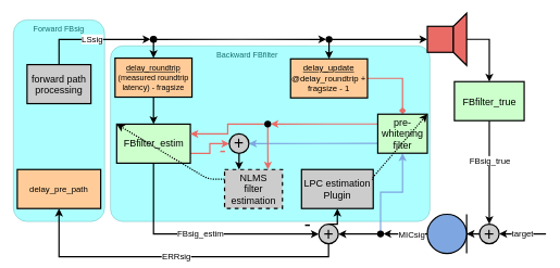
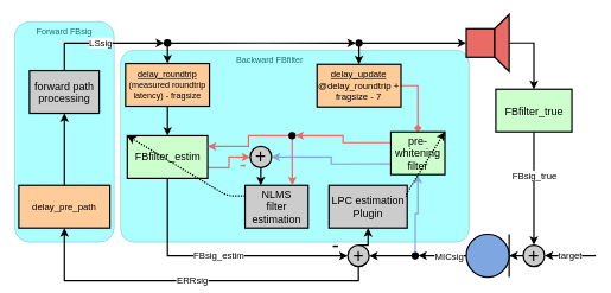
  <mxCell id="0" />
  <mxCell id="1" parent="0" />
  <mxCell id="2" value="Forward FBsig" style="rounded=1;whiteSpace=wrap;html=1;shadow=0;glass=0;sketch=0;fontColor=#166E6E;strokeColor=#166E6E;fillColor=#33FFFF;gradientColor=none;gradientDirection=radial;opacity=40;verticalAlign=top;align=center;" parent="1" vertex="1"><mxGeometry x="20" y="30" width="140" height="310" as="geometry" /></mxCell>
  <mxCell id="3" value="Backward FBfilter&amp;nbsp; &amp;nbsp; &amp;nbsp; &amp;nbsp; &amp;nbsp; &amp;nbsp; &amp;nbsp; &amp;nbsp; &amp;nbsp; &amp;nbsp; &amp;nbsp;" style="rounded=1;whiteSpace=wrap;html=1;shadow=0;glass=0;sketch=0;fontColor=#166E6E;strokeColor=#166E6E;fillColor=#33FFFF;gradientColor=none;gradientDirection=radial;opacity=40;arcSize=7;verticalAlign=top;" parent="1" vertex="1"><mxGeometry x="169" y="70" width="490" height="270" as="geometry" /></mxCell>
  <mxCell id="4" value="" style="group;" parent="1" vertex="1" connectable="0"><mxGeometry x="655" y="20.005" width="60.305" height="80" as="geometry" /></mxCell>
  <mxCell id="5" value="" style="rounded=0;whiteSpace=wrap;html=1;strokeWidth=2;fillColor=#EA6B66;" parent="4" vertex="1"><mxGeometry y="19.995" width="40" height="40" as="geometry" /></mxCell>
  <mxCell id="6" value="" style="shape=trapezoid;perimeter=trapezoidPerimeter;whiteSpace=wrap;html=1;fixedSize=1;rotation=-90;strokeWidth=2;fillColor=#EA6B66;" parent="4" vertex="1"><mxGeometry x="10.15" y="29.845" width="80" height="20.31" as="geometry" /></mxCell>
  <mxCell id="7" value="" style="group" parent="1" vertex="1" connectable="0"><mxGeometry x="655" y="328.95" width="60.3" height="60.3" as="geometry" /></mxCell>
  <mxCell id="8" value="" style="endArrow=none;html=1;strokeWidth=2;" parent="7" edge="1"><mxGeometry width="50" height="50" relative="1" as="geometry"><mxPoint x="60.3" y="60" as="sourcePoint" /><mxPoint x="60.3" as="targetPoint" /></mxGeometry></mxCell>
  <mxCell id="9" value="" style="ellipse;whiteSpace=wrap;html=1;aspect=fixed;strokeWidth=2;fillColor=#7EA6E0;" parent="7" vertex="1"><mxGeometry width="60.3" height="60.3" as="geometry" /></mxCell>
  <mxCell id="10" value="" style="edgeStyle=orthogonalEdgeStyle;rounded=0;orthogonalLoop=1;jettySize=auto;html=1;entryX=1;entryY=0.5;entryDx=0;entryDy=0;strokeWidth=2;" parent="1" source="12" target="9" edge="1"><mxGeometry x="-0.455" relative="1" as="geometry"><mxPoint as="offset" /></mxGeometry></mxCell>
  <mxCell id="11" value="&lt;font style=&quot;font-size: 13px&quot;&gt;target&lt;/font&gt;" style="edgeStyle=orthogonalEdgeStyle;rounded=0;orthogonalLoop=1;jettySize=auto;html=1;strokeWidth=2;startArrow=classic;startFill=1;endArrow=none;endFill=0;" parent="1" source="12" edge="1"><mxGeometry relative="1" as="geometry"><mxPoint x="837" y="359" as="targetPoint" /><Array as="points"><mxPoint x="837" y="359" /><mxPoint x="837" y="359" /></Array></mxGeometry></mxCell>
  <mxCell id="12" value="&lt;font style=&quot;font-size: 27px&quot;&gt;+&lt;/font&gt;" style="ellipse;whiteSpace=wrap;html=1;aspect=fixed;strokeWidth=2;fillColor=#CCCCCC;" parent="1" vertex="1"><mxGeometry x="735" y="344.02" width="30.15" height="30.15" as="geometry" /></mxCell>
  <mxCell id="13" style="edgeStyle=orthogonalEdgeStyle;rounded=0;orthogonalLoop=1;jettySize=auto;html=1;startArrow=none;startFill=0;endArrow=classic;endFill=1;strokeWidth=2;" parent="1" source="15" target="12" edge="1"><mxGeometry relative="1" as="geometry" /></mxCell>
  <mxCell id="14" value="FBsig_true" style="edgeLabel;html=1;align=center;verticalAlign=middle;resizable=0;points=[];fontSize=13;" vertex="1" connectable="0" parent="13"><mxGeometry x="-0.227" relative="1" as="geometry"><mxPoint as="offset" /></mxGeometry></mxCell>
  <mxCell id="15" value="&lt;span style=&quot;font-size: 15px&quot;&gt;FBfilter_true&lt;/span&gt;" style="rounded=0;whiteSpace=wrap;html=1;strokeColor=#000000;strokeWidth=2;fillColor=#CCFFCC;" parent="1" vertex="1"><mxGeometry x="696.57" y="125" width="107" height="60" as="geometry" /></mxCell>
  <mxCell id="16" style="edgeStyle=orthogonalEdgeStyle;rounded=0;orthogonalLoop=1;jettySize=auto;html=1;startArrow=none;startFill=0;endArrow=classic;endFill=1;strokeWidth=2;exitX=0.5;exitY=1;exitDx=0;exitDy=0;" parent="1" source="6" target="15" edge="1"><mxGeometry relative="1" as="geometry" /></mxCell>
  <mxCell id="17" value="&lt;font style=&quot;font-size: 13px&quot;&gt;ERRsig&lt;/font&gt;" style="edgeStyle=orthogonalEdgeStyle;rounded=0;orthogonalLoop=1;jettySize=auto;html=1;exitX=0.5;exitY=1;exitDx=0;exitDy=0;entryX=0.5;entryY=1;entryDx=0;entryDy=0;startArrow=none;startFill=0;endArrow=classic;endFill=1;strokeWidth=2;" parent="1" source="19" target="21" edge="1"><mxGeometry relative="1" as="geometry" /></mxCell>
  <mxCell id="18" style="edgeStyle=orthogonalEdgeStyle;rounded=0;orthogonalLoop=1;jettySize=auto;html=1;exitX=0.5;exitY=0;exitDx=0;exitDy=0;entryX=0.5;entryY=1;entryDx=0;entryDy=0;startArrow=none;startFill=0;endArrow=classic;endFill=1;strokeWidth=2;" parent="1" source="19" target="48" edge="1"><mxGeometry relative="1" as="geometry"><Array as="points" /></mxGeometry></mxCell>
  <mxCell id="19" value="&lt;font style=&quot;font-size: 26px&quot;&gt;+&lt;/font&gt;" style="ellipse;whiteSpace=wrap;html=1;aspect=fixed;strokeColor=#000000;strokeWidth=2;fillColor=#CCCCCC;" parent="1" vertex="1"><mxGeometry x="488.5" y="344.27" width="30" height="30" as="geometry" /></mxCell>
+ <mxCell id="20" style="edgeStyle=orthogonalEdgeStyle;rounded=0;orthogonalLoop=1;jettySize=auto;html=1;entryX=0.5;entryY=1;entryDx=0;entryDy=0;startArrow=none;startFill=0;endArrow=classic;endFill=1;strokeWidth=2;" parent="1" source="21" target="23" edge="1"><mxGeometry relative="1" as="geometry" /></mxCell>
  <mxCell id="21" value="&lt;font style=&quot;font-size: 13px&quot;&gt;delay_pre_path&lt;/font&gt;" style="rounded=0;whiteSpace=wrap;html=1;strokeColor=#000000;strokeWidth=2;fillColor=#FFCC99;" parent="1" vertex="1"><mxGeometry x="26" y="260.1" width="128" height="60" as="geometry" /></mxCell>
  <mxCell id="22" value="&lt;font style=&quot;font-size: 13px&quot;&gt;LSsig&lt;/font&gt;" style="edgeStyle=orthogonalEdgeStyle;rounded=0;orthogonalLoop=1;jettySize=auto;html=1;exitX=0.5;exitY=0;exitDx=0;exitDy=0;entryX=0;entryY=0.5;entryDx=0;entryDy=0;startArrow=none;startFill=0;endArrow=classic;endFill=1;strokeWidth=2;" parent="1" source="23" target="37" edge="1"><mxGeometry relative="1" as="geometry"><Array as="points"><mxPoint x="90" y="60" /></Array></mxGeometry></mxCell>
  <mxCell id="23" value="&lt;font style=&quot;font-size: 15px&quot;&gt;forward path&lt;br&gt;processing&lt;/font&gt;" style="rounded=0;whiteSpace=wrap;html=1;strokeColor=#000000;strokeWidth=2;fillColor=#CCCCCC;" parent="1" vertex="1"><mxGeometry x="41" y="98.85" width="98" height="60" as="geometry" /></mxCell>
  <mxCell id="24" style="edgeStyle=orthogonalEdgeStyle;rounded=0;orthogonalLoop=1;jettySize=auto;html=1;exitX=1;exitY=0.5;exitDx=0;exitDy=0;entryX=0.5;entryY=0;entryDx=0;entryDy=0;startArrow=none;startFill=0;endArrow=diamond;endFill=1;strokeColor=#EA6B66;strokeWidth=2;" parent="1" source="25" target="51" edge="1"><mxGeometry relative="1" as="geometry" /></mxCell>
- <mxCell id="25" value="&lt;font style=&quot;font-size: 13px&quot;&gt;&lt;u&gt;delay_update&lt;br&gt;&lt;/u&gt;@delay_roundtrip + fragsize - 1&lt;br&gt;&lt;/font&gt;" style="rounded=0;whiteSpace=wrap;html=1;strokeColor=#000000;strokeWidth=2;fillColor=#FFCC99;" parent="1" vertex="1"><mxGeometry x="445.25" y="90" width="118" height="60" as="geometry" /></mxCell>
- <mxCell id="26" value="&lt;font style=&quot;font-size: 15px&quot;&gt;NLMS &lt;br&gt;filter estimation&lt;/font&gt;" style="rounded=0;whiteSpace=wrap;html=1;strokeColor=#000000;strokeWidth=2;fillColor=#CCCCCC;dashed=1;" parent="1" vertex="1"><mxGeometry x="344" y="260.1" width="88.75" height="60" as="geometry" /></mxCell>
+ <mxCell id="25" value="&lt;font style=&quot;font-size: 13px&quot;&gt;&lt;u&gt;delay_update&lt;br&gt;&lt;/u&gt;@delay_roundtrip + fragsize - 7&lt;br&gt;&lt;/font&gt;" style="rounded=0;whiteSpace=wrap;html=1;strokeColor=#000000;strokeWidth=2;fillColor=#FFCC99;" parent="1" vertex="1"><mxGeometry x="445.25" y="90" width="118" height="60" as="geometry" /></mxCell>
+ <mxCell id="26" value="&lt;font style=&quot;font-size: 15px&quot;&gt;NLMS &lt;br&gt;filter estimation&lt;/font&gt;" style="rounded=0;whiteSpace=wrap;html=1;strokeColor=#000000;strokeWidth=2;fillColor=#CCCCCC;" parent="1" vertex="1"><mxGeometry x="344" y="260.1" width="88.75" height="60" as="geometry" /></mxCell>
  <mxCell id="27" style="edgeStyle=orthogonalEdgeStyle;rounded=0;orthogonalLoop=1;jettySize=auto;html=1;entryX=0.5;entryY=0;entryDx=0;entryDy=0;startArrow=none;startFill=0;endArrow=classic;endFill=1;strokeWidth=2;" parent="1" source="28" target="34" edge="1"><mxGeometry relative="1" as="geometry" /></mxCell>
  <mxCell id="28" value="&lt;u&gt;delay_roundtrip&lt;/u&gt;&lt;br&gt;(measured roundtrip latency) - fragsize" style="rounded=0;whiteSpace=wrap;html=1;strokeColor=#000000;strokeWidth=2;fillColor=#FFCC99;" parent="1" vertex="1"><mxGeometry x="176" y="88.85" width="118" height="60" as="geometry" /></mxCell>
  <mxCell id="29" value="&lt;font style=&quot;font-size: 13px&quot;&gt;FBsig_estim&lt;/font&gt;" style="edgeStyle=orthogonalEdgeStyle;rounded=0;orthogonalLoop=1;jettySize=auto;html=1;entryX=0;entryY=0.5;entryDx=0;entryDy=0;startArrow=none;startFill=0;endArrow=classic;endFill=1;strokeWidth=2;exitX=0.5;exitY=1;exitDx=0;exitDy=0;" parent="1" source="34" target="19" edge="1"><mxGeometry relative="1" as="geometry" /></mxCell>
  <mxCell id="30" value="&lt;font style=&quot;font-size: 30px&quot;&gt;-&lt;/font&gt;" style="edgeLabel;html=1;align=center;verticalAlign=middle;resizable=0;points=[];labelBackgroundColor=none;" parent="29" vertex="1" connectable="0"><mxGeometry x="0.928" y="2" relative="1" as="geometry"><mxPoint x="-5" y="-13" as="offset" /></mxGeometry></mxCell>
  <mxCell id="31" style="edgeStyle=orthogonalEdgeStyle;rounded=0;orthogonalLoop=1;jettySize=auto;html=1;exitX=1;exitY=0.75;exitDx=0;exitDy=0;entryX=0;entryY=0.5;entryDx=0;entryDy=0;startArrow=none;startFill=0;endArrow=classic;endFill=1;strokeWidth=2;strokeColor=#EA6B66;" parent="1" source="34" target="57" edge="1"><mxGeometry relative="1" as="geometry"><mxPoint x="401" y="235.35" as="targetPoint" /></mxGeometry></mxCell>
  <mxCell id="32" value="&lt;span style=&quot;color: rgba(0 , 0 , 0 , 0) ; font-family: monospace ; font-size: 0px ; background-color: rgb(248 , 249 , 250)&quot;&gt;%3CmxGraphModel%3E%3Croot%3E%3CmxCell%20id%3D%220%22%2F%3E%3CmxCell%20id%3D%221%22%20parent%3D%220%22%2F%3E%3CmxCell%20id%3D%222%22%20value%3D%22%26lt%3Bfont%20style%3D%26quot%3Bfont-size%3A%2026px%26quot%3B%26gt%3B%2B%26lt%3B%2Ffont%26gt%3B%22%20style%3D%22ellipse%3BwhiteSpace%3Dwrap%3Bhtml%3D1%3Baspect%3Dfixed%3BstrokeColor%3D%23000000%3BstrokeWidth%3D2%3BfillColor%3D%23CCCCCC%3B%22%20vertex%3D%221%22%20parent%3D%221%22%3E%3CmxGeometry%20x%3D%22300%22%20y%3D%221134.02%22%20width%3D%2230%22%20height%3D%2230%22%20as%3D%22geometry%22%2F%3E%3C%2FmxCell%3E%3C%2Froot%3E%3C%2FmxGraphModel%3E-&lt;/span&gt;" style="edgeLabel;html=1;align=center;verticalAlign=middle;resizable=0;points=[];" parent="31" vertex="1" connectable="0"><mxGeometry x="0.887" y="1" relative="1" as="geometry"><mxPoint as="offset" /></mxGeometry></mxCell>
  <mxCell id="33" value="&lt;font style=&quot;font-size: 30px&quot; color=&quot;#ea6b66&quot;&gt;-&lt;/font&gt;" style="edgeLabel;html=1;align=center;verticalAlign=middle;resizable=0;points=[];labelBackgroundColor=none;" parent="31" vertex="1" connectable="0"><mxGeometry x="0.917" y="-1" relative="1" as="geometry"><mxPoint x="-8" y="9" as="offset" /></mxGeometry></mxCell>
  <mxCell id="34" value="&lt;font style=&quot;font-size: 15px&quot;&gt;FBfilter_estim&lt;/font&gt;" style="rounded=0;whiteSpace=wrap;html=1;strokeColor=#000000;strokeWidth=2;fillColor=#CCFFCC;" parent="1" vertex="1"><mxGeometry x="178.5" y="190.35" width="113" height="60" as="geometry" /></mxCell>
  <mxCell id="35" style="edgeStyle=orthogonalEdgeStyle;rounded=0;orthogonalLoop=1;jettySize=auto;html=1;exitX=0.5;exitY=1;exitDx=0;exitDy=0;entryX=0.5;entryY=0;entryDx=0;entryDy=0;startArrow=none;startFill=0;endArrow=classic;endFill=1;strokeWidth=2;" parent="1" source="37" target="28" edge="1"><mxGeometry relative="1" as="geometry" /></mxCell>
  <mxCell id="36" style="edgeStyle=orthogonalEdgeStyle;rounded=0;orthogonalLoop=1;jettySize=auto;html=1;exitX=1;exitY=0.5;exitDx=0;exitDy=0;entryX=0;entryY=0.5;entryDx=0;entryDy=0;startArrow=none;startFill=0;endArrow=classic;endFill=1;strokeWidth=2;" parent="1" source="37" target="40" edge="1"><mxGeometry relative="1" as="geometry" /></mxCell>
  <mxCell id="37" value="" style="ellipse;whiteSpace=wrap;html=1;aspect=fixed;labelBackgroundColor=none;strokeColor=#000000;strokeWidth=2;fillColor=#000000;" parent="1" vertex="1"><mxGeometry x="230.5" y="55.51" width="9" height="9" as="geometry" /></mxCell>
  <mxCell id="38" style="edgeStyle=orthogonalEdgeStyle;rounded=0;orthogonalLoop=1;jettySize=auto;html=1;exitX=0.5;exitY=1;exitDx=0;exitDy=0;entryX=0.5;entryY=0;entryDx=0;entryDy=0;startArrow=none;startFill=0;endArrow=classic;endFill=1;strokeWidth=2;" parent="1" source="40" target="25" edge="1"><mxGeometry relative="1" as="geometry" /></mxCell>
  <mxCell id="39" value="" style="edgeStyle=orthogonalEdgeStyle;rounded=0;orthogonalLoop=1;jettySize=auto;html=1;exitX=1;exitY=0.5;exitDx=0;exitDy=0;entryX=0;entryY=0.5;entryDx=0;entryDy=0;startArrow=none;startFill=0;endArrow=classic;endFill=1;strokeWidth=2;" parent="1" source="40" target="5" edge="1"><mxGeometry x="-0.174" y="-10" relative="1" as="geometry"><mxPoint as="offset" /></mxGeometry></mxCell>
  <mxCell id="40" value="" style="ellipse;whiteSpace=wrap;html=1;aspect=fixed;labelBackgroundColor=none;strokeColor=#000000;strokeWidth=2;fillColor=#000000;" parent="1" vertex="1"><mxGeometry x="500" y="55.86" width="8.5" height="8.5" as="geometry" /></mxCell>
  <mxCell id="41" style="edgeStyle=orthogonalEdgeStyle;rounded=0;orthogonalLoop=1;jettySize=auto;html=1;exitX=0.5;exitY=1;exitDx=0;exitDy=0;startArrow=none;startFill=0;endArrow=classic;endFill=1;strokeWidth=2;" parent="1" source="37" target="37" edge="1"><mxGeometry relative="1" as="geometry" /></mxCell>
  <mxCell id="42" value="" style="endArrow=classic;html=1;strokeWidth=2;entryX=0;entryY=0;entryDx=0;entryDy=0;exitX=0;exitY=0.25;exitDx=0;exitDy=0;dashed=1;dashPattern=1 1;" parent="1" source="26" target="34" edge="1"><mxGeometry width="50" height="50" relative="1" as="geometry"><mxPoint x="291" y="270.45" as="sourcePoint" /><mxPoint x="341" y="220.45" as="targetPoint" /><Array as="points"><mxPoint x="319" y="275" /></Array></mxGeometry></mxCell>
  <mxCell id="43" style="edgeStyle=orthogonalEdgeStyle;rounded=0;orthogonalLoop=1;jettySize=auto;html=1;exitX=0;exitY=0.5;exitDx=0;exitDy=0;entryX=1;entryY=0.5;entryDx=0;entryDy=0;startArrow=none;startFill=0;endArrow=classic;endFill=1;strokeWidth=2;" parent="1" source="45" target="19" edge="1"><mxGeometry relative="1" as="geometry" /></mxCell>
  <mxCell id="44" style="edgeStyle=orthogonalEdgeStyle;rounded=0;orthogonalLoop=1;jettySize=auto;html=1;entryX=0.5;entryY=1;entryDx=0;entryDy=0;startArrow=none;startFill=0;endArrow=classic;endFill=1;strokeWidth=2;strokeColor=#7EA6E0;exitX=0.5;exitY=0;exitDx=0;exitDy=0;" parent="1" source="45" target="51" edge="1"><mxGeometry relative="1" as="geometry"><mxPoint x="588.25" y="305.05" as="targetPoint" /><mxPoint x="596" y="355" as="sourcePoint" /></mxGeometry></mxCell>
  <mxCell id="45" value="" style="ellipse;whiteSpace=wrap;html=1;aspect=fixed;labelBackgroundColor=none;strokeColor=#000000;strokeWidth=2;fillColor=#000000;" parent="1" vertex="1"><mxGeometry x="579" y="354.85" width="8.5" height="8.5" as="geometry" /></mxCell>
  <mxCell id="46" value="&lt;span style=&quot;color: rgba(0 , 0 , 0 , 0) ; font-family: monospace ; font-size: 0px ; background-color: rgb(248 , 249 , 250)&quot;&gt;MIMIgfasdjkl&lt;/span&gt;" style="edgeStyle=orthogonalEdgeStyle;rounded=0;orthogonalLoop=1;jettySize=auto;html=1;exitX=0;exitY=0.5;exitDx=0;exitDy=0;entryX=1;entryY=0.5;entryDx=0;entryDy=0;startArrow=none;startFill=0;endArrow=classic;endFill=1;strokeWidth=2;" parent="1" source="9" target="45" edge="1"><mxGeometry relative="1" as="geometry" /></mxCell>
  <mxCell id="47" value="&lt;font style=&quot;font-size: 13px&quot;&gt;MICsig&lt;/font&gt;" style="edgeLabel;html=1;align=center;verticalAlign=middle;resizable=0;points=[];" parent="46" vertex="1" connectable="0"><mxGeometry x="-0.353" y="-1" relative="1" as="geometry"><mxPoint x="-3" y="1" as="offset" /></mxGeometry></mxCell>
  <mxCell id="48" value="&lt;font style=&quot;font-size: 15px&quot;&gt;LPC estimation&lt;br&gt;Plugin&lt;br&gt;&lt;/font&gt;" style="rounded=0;whiteSpace=wrap;html=1;labelBackgroundColor=none;strokeColor=#000000;strokeWidth=2;fillColor=#CCCCCC;" parent="1" vertex="1"><mxGeometry x="462" y="260.1" width="110" height="60" as="geometry" /></mxCell>
  <mxCell id="49" style="edgeStyle=orthogonalEdgeStyle;rounded=0;orthogonalLoop=1;jettySize=auto;html=1;exitX=0;exitY=0.75;exitDx=0;exitDy=0;entryX=1;entryY=0.5;entryDx=0;entryDy=0;startArrow=none;startFill=0;endArrow=classic;endFill=1;strokeWidth=2;strokeColor=#7EA6E0;" parent="1" source="51" target="57" edge="1"><mxGeometry relative="1" as="geometry"><mxPoint x="477.25" y="220.05" as="sourcePoint" /><mxPoint x="243" y="235.05" as="targetPoint" /></mxGeometry></mxCell>
  <mxCell id="50" style="edgeStyle=orthogonalEdgeStyle;rounded=0;orthogonalLoop=1;jettySize=auto;html=1;exitX=0;exitY=0.25;exitDx=0;exitDy=0;entryX=1;entryY=0.5;entryDx=0;entryDy=0;startArrow=none;startFill=0;endArrow=classic;endFill=1;strokeWidth=2;strokeColor=#EA6B66;" parent="1" source="51" target="54" edge="1"><mxGeometry relative="1" as="geometry"><mxPoint x="477.25" y="190.05" as="sourcePoint" /></mxGeometry></mxCell>
- <mxCell id="51" value="&lt;font style=&quot;font-size: 15px&quot;&gt;pre-whitening&lt;br&gt;filter&lt;/font&gt;" style="rounded=0;whiteSpace=wrap;html=1;labelBackgroundColor=none;strokeColor=#000000;strokeWidth=2;fillColor=#CCFFCC;" parent="1" vertex="1"><mxGeometry x="579" y="175.05" width="76" height="60" as="geometry" /></mxCell>
+ <mxCell id="51" value="&lt;font style=&quot;font-size: 15px&quot;&gt;pre-whitening&lt;br&gt;filter&lt;/font&gt;" style="rounded=0;whiteSpace=wrap;html=1;labelBackgroundColor=none;strokeColor=#000000;strokeWidth=2;fillColor=#CCFFCC;" parent="1" vertex="1"><mxGeometry x="549" y="185.05" width="76" height="60" as="geometry" /></mxCell>
  <mxCell id="52" style="edgeStyle=orthogonalEdgeStyle;rounded=0;orthogonalLoop=1;jettySize=auto;html=1;exitX=0.5;exitY=1;exitDx=0;exitDy=0;startArrow=none;startFill=0;endArrow=classic;endFill=1;strokeColor=#EA6B66;strokeWidth=2;entryX=0.75;entryY=0;entryDx=0;entryDy=0;" parent="1" source="54" target="26" edge="1"><mxGeometry relative="1" as="geometry" /></mxCell>
  <mxCell id="53" style="edgeStyle=orthogonalEdgeStyle;rounded=0;orthogonalLoop=1;jettySize=auto;html=1;exitX=0;exitY=0.5;exitDx=0;exitDy=0;entryX=1;entryY=0.25;entryDx=0;entryDy=0;startArrow=none;startFill=0;endArrow=classic;endFill=1;strokeColor=#EA6B66;strokeWidth=2;" parent="1" source="54" target="34" edge="1"><mxGeometry relative="1" as="geometry" /></mxCell>
  <mxCell id="54" value="" style="ellipse;whiteSpace=wrap;html=1;aspect=fixed;labelBackgroundColor=none;strokeColor=#000000;strokeWidth=2;fillColor=#000000;" parent="1" vertex="1"><mxGeometry x="406" y="186" width="8.5" height="8.5" as="geometry" /></mxCell>
  <mxCell id="55" style="edgeStyle=orthogonalEdgeStyle;rounded=0;orthogonalLoop=1;jettySize=auto;html=1;exitX=0.5;exitY=1;exitDx=0;exitDy=0;entryX=0.25;entryY=0;entryDx=0;entryDy=0;startArrow=none;startFill=0;endArrow=classic;endFill=1;strokeWidth=2;" parent="1" source="57" target="26" edge="1"><mxGeometry relative="1" as="geometry"><mxPoint x="367" y="220.35" as="sourcePoint" /></mxGeometry></mxCell>
  <mxCell id="56" value="" style="endArrow=classic;html=1;strokeWidth=2;exitX=1;exitY=0.25;exitDx=0;exitDy=0;entryX=1;entryY=0;entryDx=0;entryDy=0;dashed=1;dashPattern=1 1;" parent="1" source="48" target="51" edge="1"><mxGeometry width="50" height="50" relative="1" as="geometry"><mxPoint x="414" y="280.05" as="sourcePoint" /><mxPoint x="464" y="230.05" as="targetPoint" /><Array as="points"><mxPoint x="569" y="275" /></Array></mxGeometry></mxCell>
  <mxCell id="57" value="&lt;font style=&quot;font-size: 26px&quot;&gt;+&lt;/font&gt;" style="ellipse;whiteSpace=wrap;html=1;aspect=fixed;strokeColor=#000000;strokeWidth=2;fillColor=#CCCCCC;" parent="1" vertex="1"><mxGeometry x="351.25" y="205.35" width="30" height="30" as="geometry" /></mxCell>
